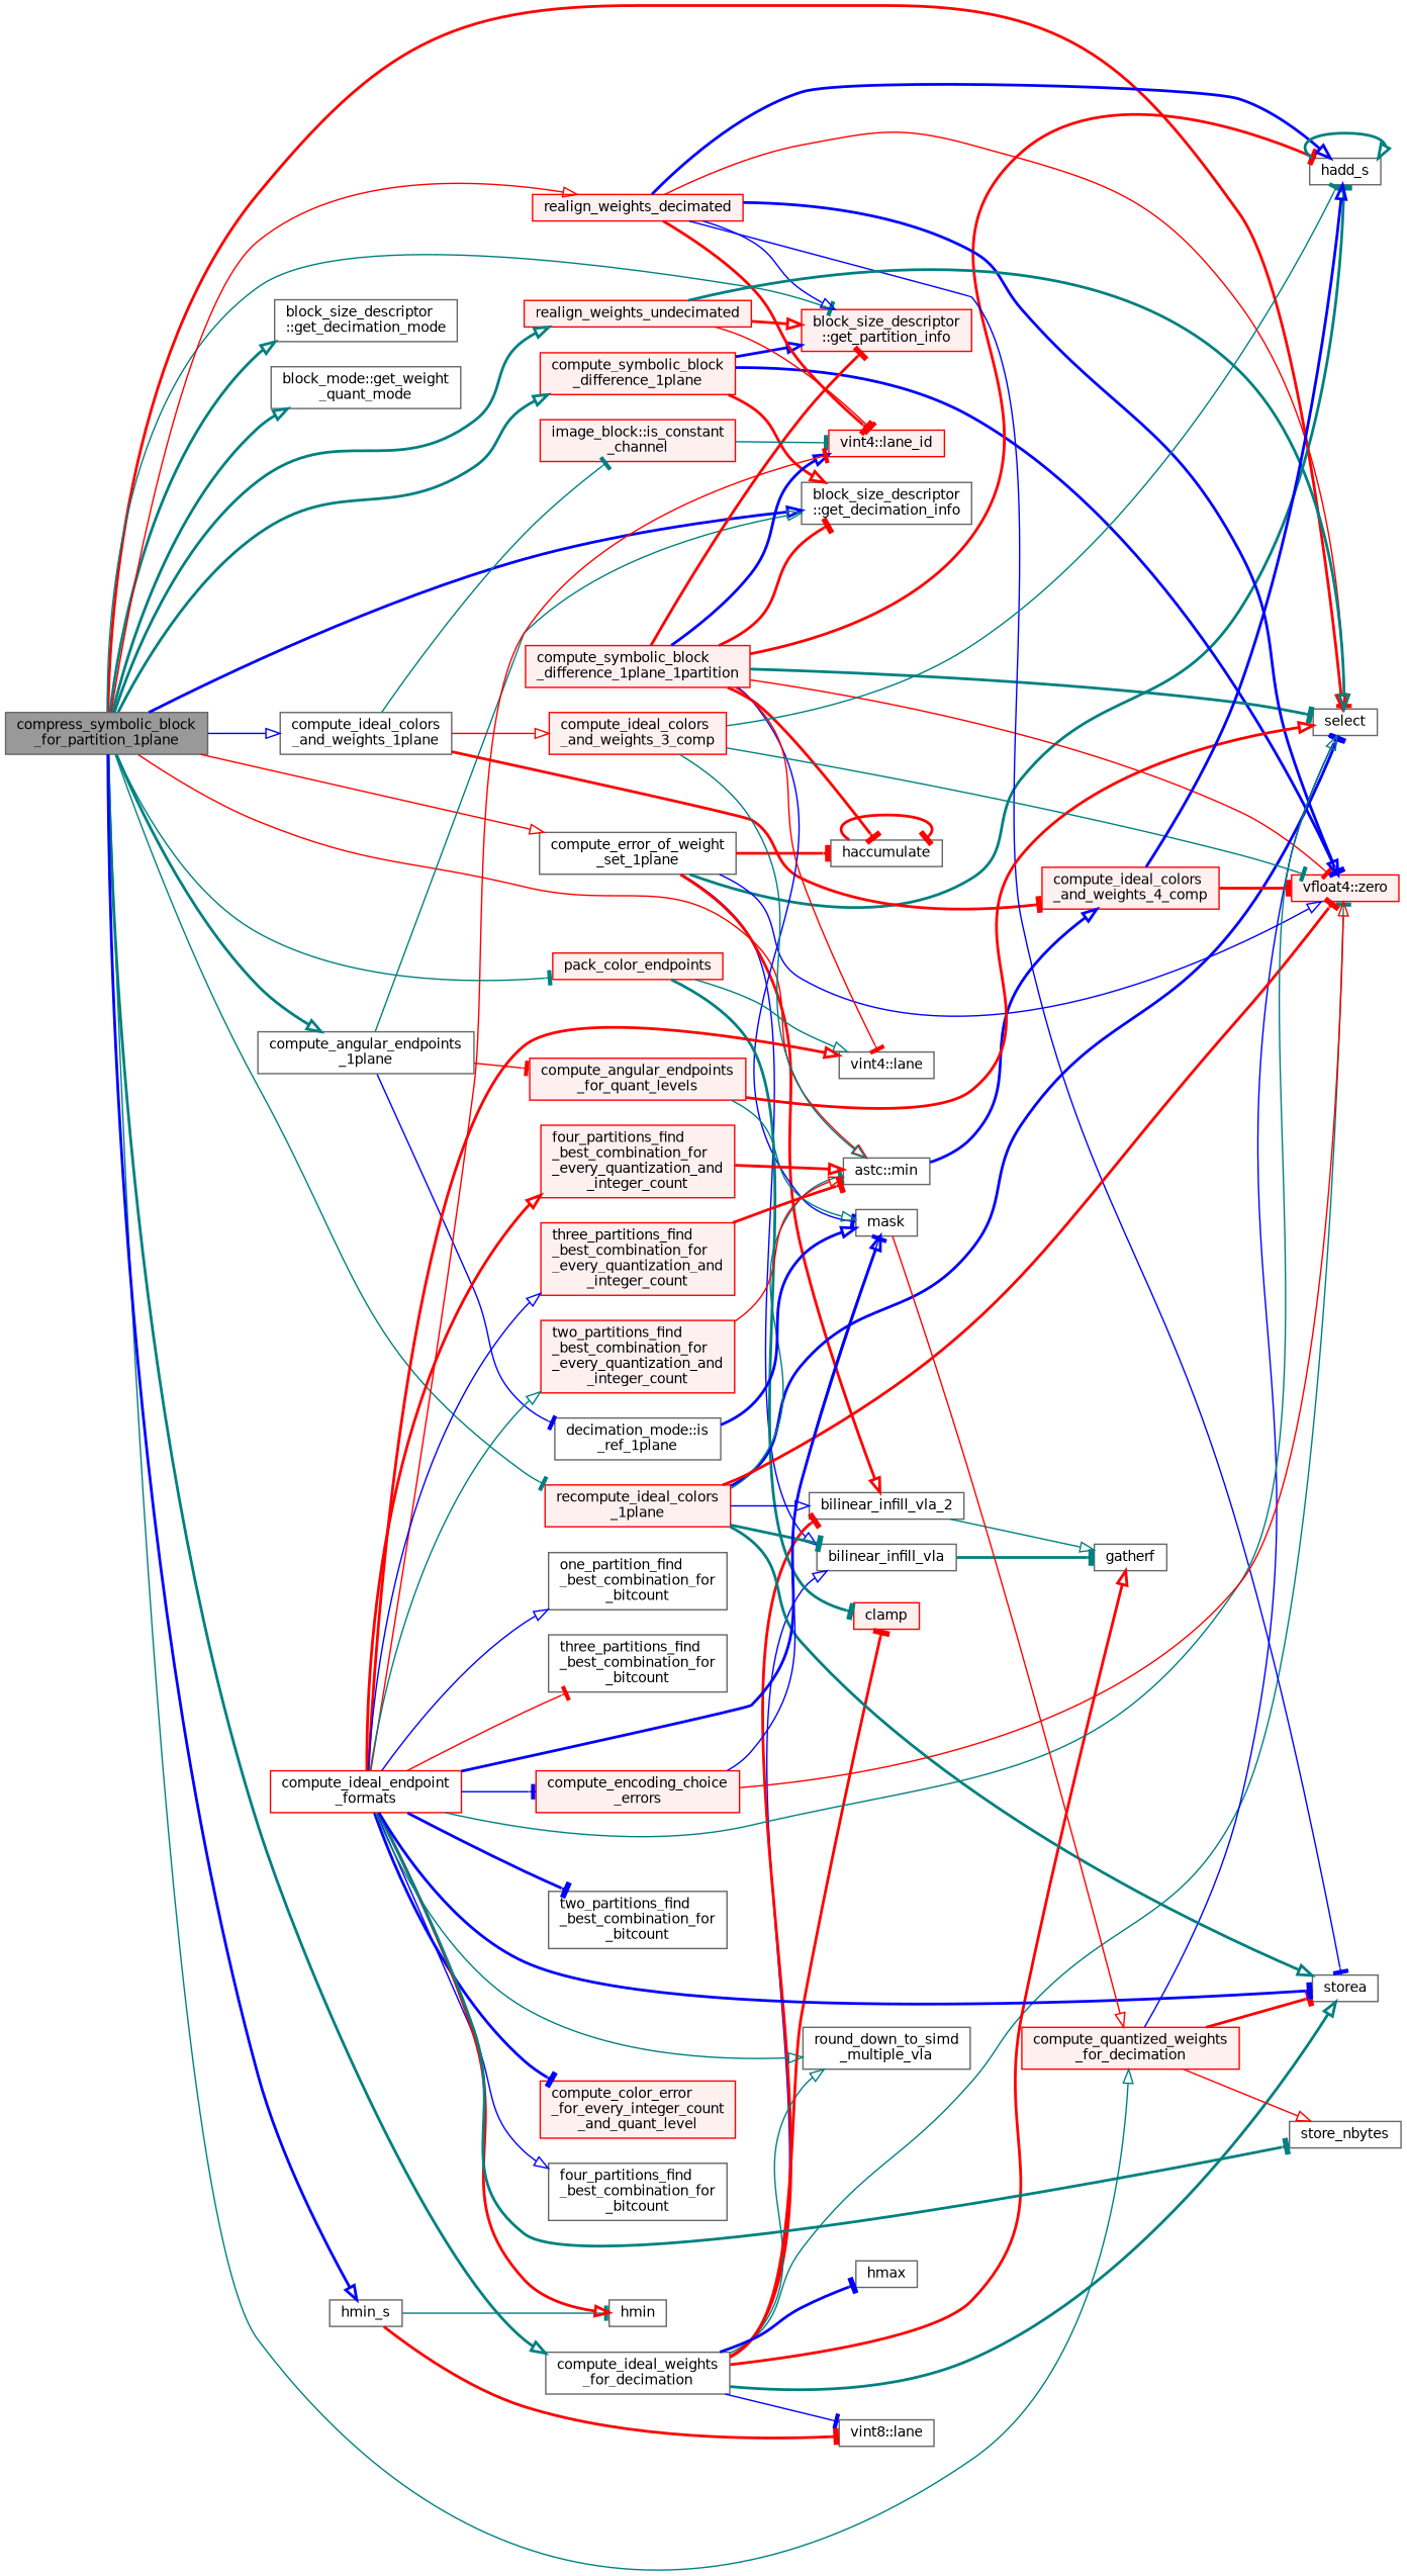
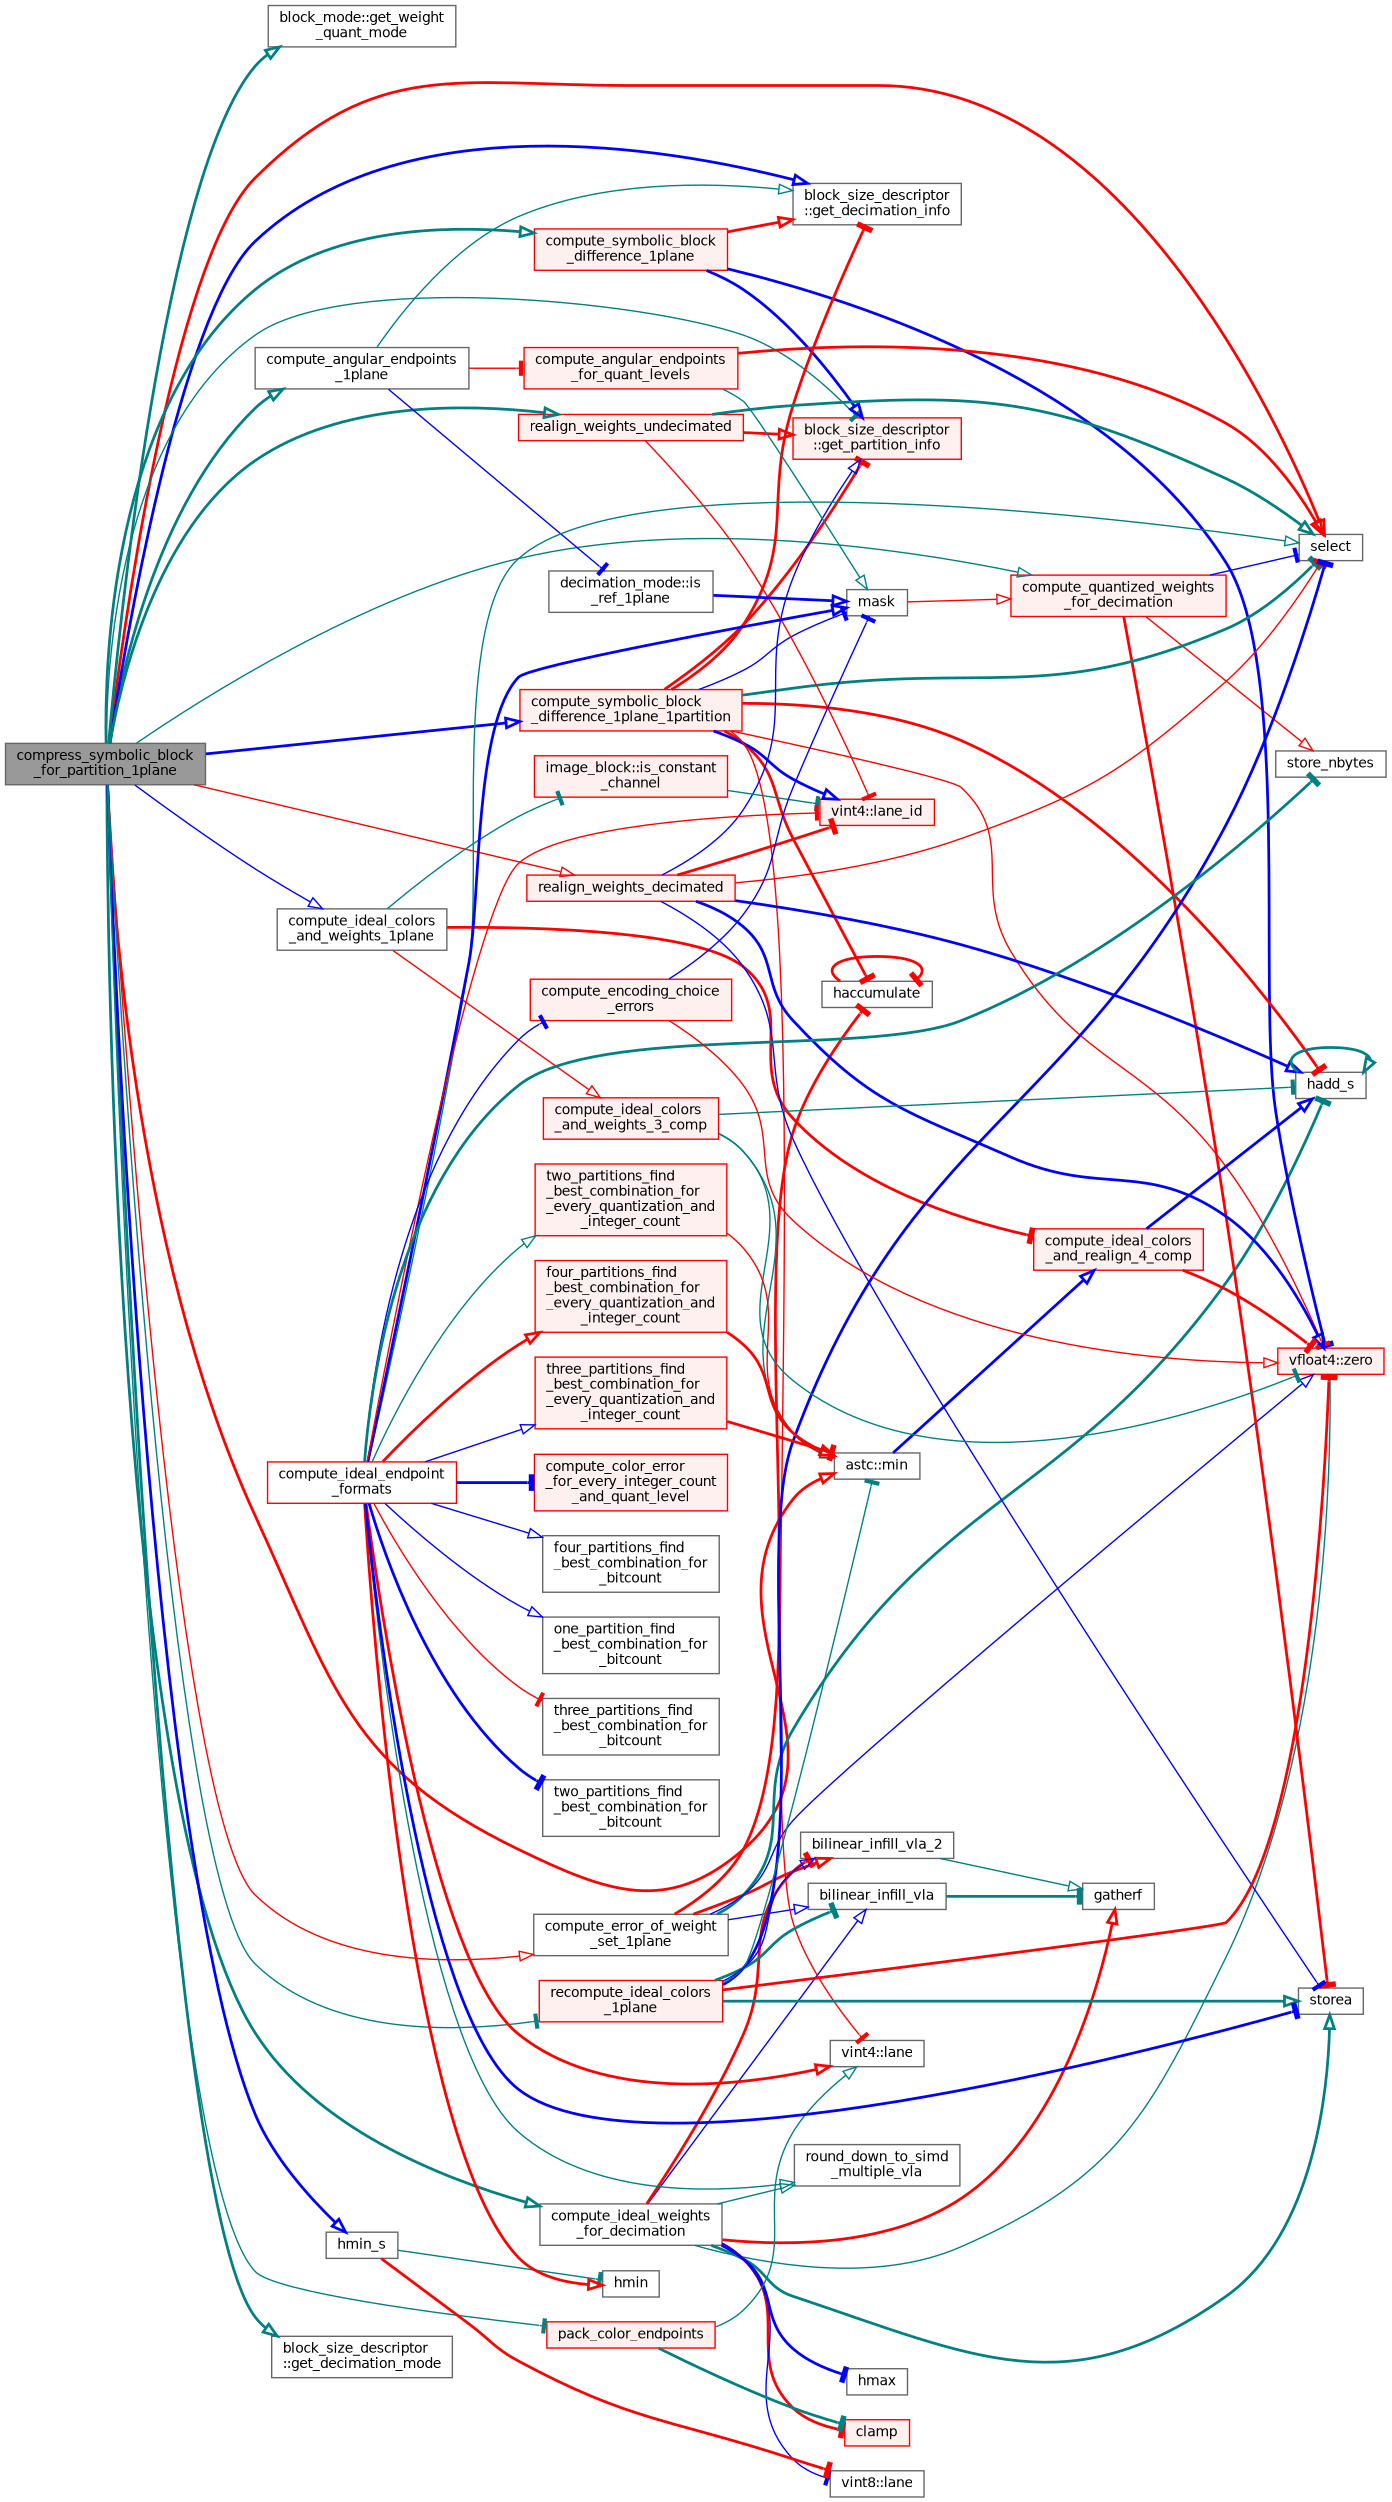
  digraph {
    rankdir=LR
    node [color=grey40 fillcolor=white fontname=Helvetica fontsize=10 shape=box style=filled]
    edge [arrowhead=onormal color=red fontname=Helvetica fontsize=10 labelfontname=Helvetica labelfontsize=10 style=bold]
    n1 [color=gray40 fillcolor=grey60 fontcolor=black height=0.2 label="compress_symbolic_block\l_for_partition_1plane" width=0.4]
    n2 [height=0.2 label="compute_angular_endpoints\l_1plane" width=0.4]
    n3 [height=0.2 label=select width=0.4]
    n4 [height=0.2 label="block_size_descriptor\l::get_decimation_info" width=0.4]
    n5 [height=0.2 label="compute_error_of_weight\l_set_1plane" width=0.4]
    n6 [height=0.2 label="compute_ideal_colors\l_and_weights_1plane" width=0.4]
    n7 [height=0.2 label="astc::min" width=0.4]
    n8 [height=0.2 label="compute_ideal_weights\l_for_decimation" width=0.4]
    n9 [color=red fillcolor="#FFF0F0" height=0.2 label="compute_quantized_weights\l_for_decimation" width=0.4]
    n10 [color=red fillcolor="#FFF0F0" height=0.2 label="compute_symbolic_block\l_difference_1plane" width=0.4]
    n11 [color=red fillcolor="#FFF0F0" height=0.2 label="block_size_descriptor\l::get_partition_info" width=0.4]
    n12 [color=red fillcolor="#FFF0F0" height=0.2 label="compute_symbolic_block\l_difference_1plane_1partition" width=0.4]
    n13 [height=0.2 label="block_size_descriptor\l::get_decimation_mode" width=0.4]
    n14 [height=0.2 label="block_mode::get_weight\l_quant_mode" width=0.4]
    n15 [height=0.2 label=hmin_s width=0.4]
    n16 [color=red fillcolor="#FFF0F0" height=0.2 label=pack_color_endpoints width=0.4]
    n17 [color=red fillcolor="#FFF0F0" height=0.2 label=realign_weights_decimated width=0.4]
    n18 [color=red fillcolor="#FFF0F0" height=0.2 label=realign_weights_undecimated width=0.4]
    n19 [color=red fillcolor="#FFF0F0" height=0.2 label="recompute_ideal_colors\l_1plane" width=0.4]
    n20 [color=red fillcolor="#FFF0F0" height=0.2 label="compute_angular_endpoints\l_for_quant_levels" width=0.4]
    n21 [height=0.2 label="decimation_mode::is\l_ref_1plane" width=0.4]
    n22 [height=0.2 label=bilinear_infill_vla width=0.4]
    n23 [height=0.2 label=bilinear_infill_vla_2 width=0.4]
    n24 [height=0.2 label=haccumulate width=0.4]
    n25 [height=0.2 label=hadd_s width=0.4]
    n26 [color=red fillcolor="#FFF0F0" height=0.2 label="vfloat4::zero" width=0.4]
    n27 [color=red fillcolor="#FFF0F0" height=0.2 label="compute_ideal_colors\l_and_weights_3_comp" width=0.4]
-   n28 [color=red fillcolor="#FFF0F0" height=0.2 label="compute_ideal_colors\l_and_weights_4_comp" width=0.4]
+   n28 [color=red fillcolor="#FFF0F0" height=0.2 label="compute_ideal_colors\l_and_realign_4_comp" width=0.4]
    n29 [color=red fillcolor="#FFF0F0" height=0.2 label="image_block::is_constant\l_channel" width=0.4]
    n30 [color=red height=0.2 label="compute_ideal_endpoint\l_formats" width=0.4]
    n31 [height=0.2 label=mask width=0.4]
    n32 [color=red fillcolor="#FFF0F0" height=0.2 label="vint4::lane_id" width=0.4]
    n33 [color=red fillcolor="#FFF0F0" height=0.2 label="compute_color_error\l_for_every_integer_count\l_and_quant_level" width=0.4]
    n34 [color=red fillcolor="#FFF0F0" height=0.2 label="compute_encoding_choice\l_errors" width=0.4]
    n35 [height=0.2 label="four_partitions_find\l_best_combination_for\l_bitcount" width=0.4]
    n36 [color=red fillcolor="#FFF0F0" height=0.2 label="four_partitions_find\l_best_combination_for\l_every_quantization_and\l_integer_count" width=0.4]
    n37 [height=0.2 label=hmin width=0.4]
    n38 [height=0.2 label="vint4::lane" width=0.4]
    n39 [height=0.2 label="one_partition_find\l_best_combination_for\l_bitcount" width=0.4]
    n40 [height=0.2 label="round_down_to_simd\l_multiple_vla" width=0.4]
    n41 [height=0.2 label=store_nbytes width=0.4]
    n42 [height=0.2 label=storea width=0.4]
    n43 [height=0.2 label="three_partitions_find\l_best_combination_for\l_bitcount" width=0.4]
    n44 [color=red fillcolor="#FFF0F0" height=0.2 label="three_partitions_find\l_best_combination_for\l_every_quantization_and\l_integer_count" width=0.4]
    n45 [height=0.2 label="two_partitions_find\l_best_combination_for\l_bitcount" width=0.4]
    n46 [color=red fillcolor="#FFF0F0" height=0.2 label="two_partitions_find\l_best_combination_for\l_every_quantization_and\l_integer_count" width=0.4]
    n47 [height=0.2 label=gatherf width=0.4]
    n48 [color=red fillcolor="#FFF0F0" height=0.2 label=clamp width=0.4]
    n49 [height=0.2 label=hmax width=0.4]
    n50 [height=0.2 label="vint8::lane" width=0.4]
    n1 -> n2 [color=teal]
    n1 -> n3
    n1 -> n4 [color=blue]
    n1 -> n5 [style=solid]
    n1 -> n6 [color=blue style=solid]
-   n1 -> n7 [style=solid]
+   n1 -> n7
    n1 -> n8 [color=teal]
    n1 -> n9 [color=teal style=solid]
    n1 -> n10 [color=teal]
    n1 -> n11 [arrowhead=tee color=teal style=solid]
+   n1 -> n12 [color=blue]
    n1 -> n13 [color=teal]
    n1 -> n14 [color=teal]
    n1 -> n15 [color=blue]
    n1 -> n16 [arrowhead=tee color=teal style=solid]
    n1 -> n17 [style=solid]
    n1 -> n18 [color=teal]
    n1 -> n19 [arrowhead=tee color=teal style=solid]
    n2 -> n4 [color=teal style=solid]
    n2 -> n20 [arrowhead=tee style=solid]
    n2 -> n21 [arrowhead=tee color=blue style=solid]
    n5 -> n22 [color=blue style=solid]
    n5 -> n23
    n5 -> n24 [arrowhead=tee]
    n5 -> n25 [arrowhead=tee color=teal]
    n5 -> n26 [color=blue style=solid]
    n6 -> n27 [style=solid]
    n6 -> n28 [arrowhead=tee]
    n6 -> n29 [arrowhead=tee color=teal style=solid]
    n7 -> n28 [color=blue]
    n8 -> n22 [color=blue style=solid]
    n8 -> n23 [arrowhead=tee]
    n8 -> n26 [arrowhead=tee color=teal style=solid]
    n8 -> n40 [color=teal style=solid]
    n8 -> n42 [color=teal]
    n8 -> n47
    n8 -> n48 [arrowhead=tee]
    n8 -> n49 [arrowhead=tee color=blue]
    n8 -> n50 [arrowhead=tee color=blue style=solid]
    n9 -> n3 [arrowhead=tee color=blue style=solid]
    n9 -> n41 [style=solid]
    n9 -> n42 [arrowhead=tee]
    n10 -> n4
    n10 -> n11 [color=blue]
    n10 -> n26 [arrowhead=tee color=blue]
    n12 -> n3 [arrowhead=tee color=teal]
    n12 -> n4 [arrowhead=tee]
    n12 -> n11 [arrowhead=tee]
    n12 -> n24 [arrowhead=tee]
    n12 -> n25 [arrowhead=tee]
    n12 -> n26 [arrowhead=tee style=solid]
    n12 -> n31 [arrowhead=tee color=blue style=solid]
    n12 -> n32 [color=blue]
    n12 -> n38 [arrowhead=tee style=solid]
    n15 -> n37 [arrowhead=tee color=teal style=solid]
    n15 -> n50 [arrowhead=tee]
    n16 -> n38 [color=teal style=solid]
    n16 -> n48 [arrowhead=tee color=teal]
    n17 -> n3 [arrowhead=tee style=solid]
    n17 -> n11 [color=blue style=solid]
    n17 -> n25 [color=blue]
    n17 -> n26 [color=blue]
    n17 -> n32 [arrowhead=tee]
    n17 -> n42 [arrowhead=tee color=blue style=solid]
    n18 -> n3 [color=teal]
    n18 -> n11
    n18 -> n32 [arrowhead=tee style=solid]
    n19 -> n3 [arrowhead=tee color=blue]
    n19 -> n7 [arrowhead=tee color=teal style=solid]
    n19 -> n22 [arrowhead=tee color=teal]
    n19 -> n23 [color=blue style=solid]
    n19 -> n26 [arrowhead=tee]
    n19 -> n42 [color=teal]
    n20 -> n3
    n20 -> n31 [color=teal style=solid]
    n21 -> n31 [color=blue]
    n22 -> n47 [arrowhead=tee color=teal]
    n23 -> n47 [color=teal style=solid]
    n24 -> n24 [arrowhead=tee]
    n25 -> n25 [color=teal]
    n27 -> n7 [color=teal style=solid]
    n27 -> n25 [arrowhead=tee color=teal style=solid]
    n27 -> n26 [arrowhead=tee color=teal style=solid]
    n28 -> n25 [color=blue]
    n28 -> n26 [arrowhead=tee]
    n29 -> n32 [arrowhead=tee color=teal style=solid]
    n30 -> n3 [color=teal style=solid]
    n30 -> n31 [color=blue]
    n30 -> n32 [arrowhead=tee style=solid]
    n30 -> n33 [arrowhead=tee color=blue]
    n30 -> n34 [arrowhead=tee color=blue style=solid]
    n30 -> n35 [color=blue style=solid]
    n30 -> n36
    n30 -> n37
    n30 -> n38
    n30 -> n39 [color=blue style=solid]
    n30 -> n40 [color=teal style=solid]
    n30 -> n41 [arrowhead=tee color=teal]
    n30 -> n42 [arrowhead=tee color=blue]
    n30 -> n43 [arrowhead=tee style=solid]
    n30 -> n44 [color=blue style=solid]
    n30 -> n45 [arrowhead=tee color=blue]
    n30 -> n46 [color=teal style=solid]
    n31 -> n9 [style=solid]
    n34 -> n26 [style=solid]
    n34 -> n31 [arrowhead=tee color=blue style=solid]
    n36 -> n7
    n44 -> n7 [arrowhead=tee]
    n46 -> n7 [style=solid]
  }
